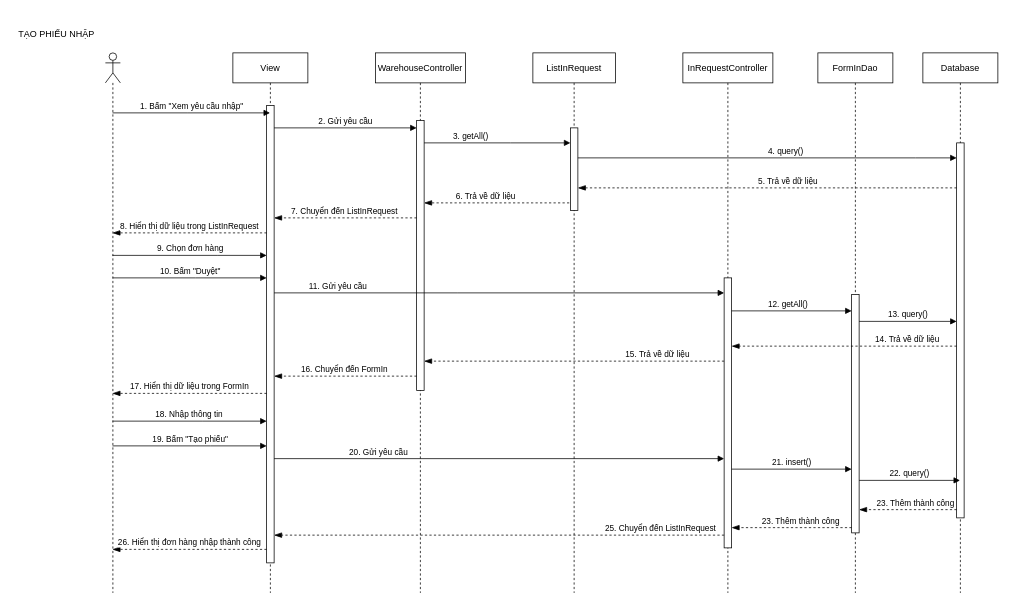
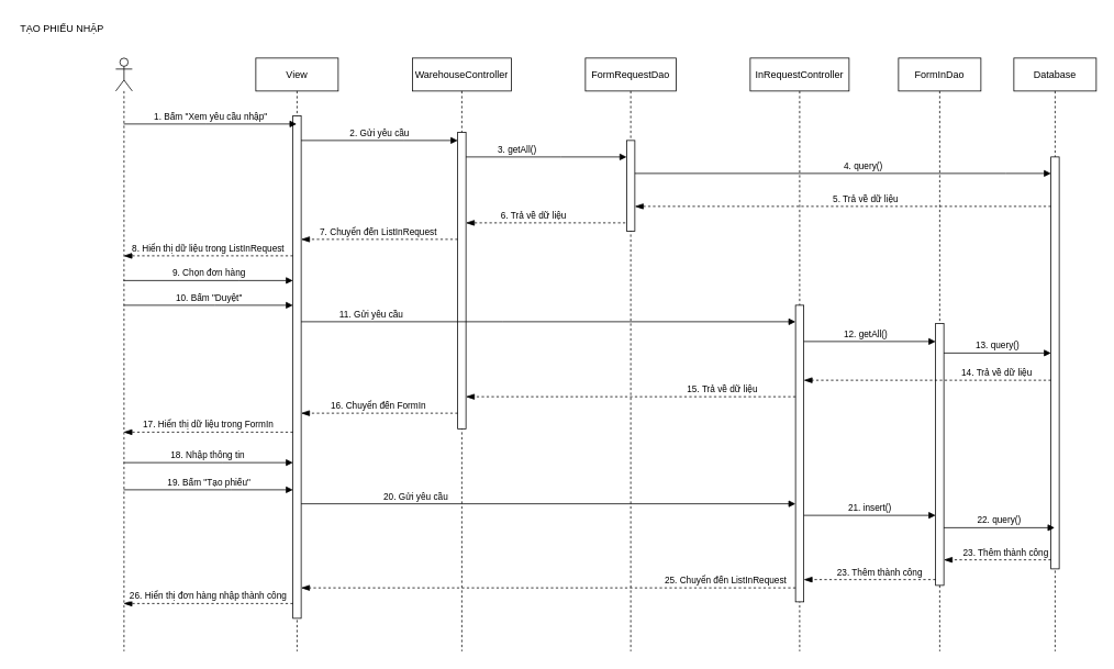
  <mxCell id="0" />
  <mxCell id="1" parent="0" />
  <mxCell id="2" value="" style="shape=umlLifeline;participant=umlActor;perimeter=lifelinePerimeter;whiteSpace=wrap;html=1;container=1;collapsible=0;recursiveResize=0;verticalAlign=top;spacingTop=36;outlineConnect=0;" vertex="1" parent="1"><mxGeometry x="140" y="70" width="20" height="720" as="geometry" /></mxCell>
- <mxCell id="3" value="TẠO PHIẾU NHẬP" style="text;html=1;strokeColor=none;fillColor=none;align=center;verticalAlign=middle;whiteSpace=wrap;rounded=0;" vertex="1" parent="1"><mxGeometry x="20" y="30" width="110" height="30" as="geometry" /></mxCell>
+ <mxCell id="3" value="TẠO PHIẾU NHẬP" style="text;html=1;strokeColor=none;fillColor=none;align=center;verticalAlign=middle;whiteSpace=wrap;rounded=0;" vertex="1" parent="1"><mxGeometry x="20" y="20" width="110" height="30" as="geometry" /></mxCell>
  <mxCell id="4" value="WarehouseController" style="shape=umlLifeline;perimeter=lifelinePerimeter;whiteSpace=wrap;html=1;container=1;collapsible=0;recursiveResize=0;outlineConnect=0;" vertex="1" parent="1"><mxGeometry x="500" y="70" width="120" height="720" as="geometry" /></mxCell>
  <mxCell id="5" value="" style="html=1;points=[];perimeter=orthogonalPerimeter;" vertex="1" parent="4"><mxGeometry x="55" y="90" width="10" height="360" as="geometry" /></mxCell>
  <mxCell id="6" value="InRequestController" style="shape=umlLifeline;perimeter=lifelinePerimeter;whiteSpace=wrap;html=1;container=1;collapsible=0;recursiveResize=0;outlineConnect=0;" vertex="1" parent="1"><mxGeometry x="910" y="70" width="120" height="720" as="geometry" /></mxCell>
  <mxCell id="7" value="" style="html=1;points=[];perimeter=orthogonalPerimeter;" vertex="1" parent="6"><mxGeometry x="55" y="300" width="10" height="360" as="geometry" /></mxCell>
  <mxCell id="8" value="View" style="shape=umlLifeline;perimeter=lifelinePerimeter;whiteSpace=wrap;html=1;container=1;collapsible=0;recursiveResize=0;outlineConnect=0;" vertex="1" parent="1"><mxGeometry x="310" y="70" width="100" height="720" as="geometry" /></mxCell>
  <mxCell id="9" value="" style="html=1;points=[];perimeter=orthogonalPerimeter;" vertex="1" parent="8"><mxGeometry x="45" y="70" width="10" height="610" as="geometry" /></mxCell>
  <mxCell id="10" value="FormInDao" style="shape=umlLifeline;perimeter=lifelinePerimeter;whiteSpace=wrap;html=1;container=1;collapsible=0;recursiveResize=0;outlineConnect=0;" vertex="1" parent="1"><mxGeometry x="1090" y="70" width="100" height="720" as="geometry" /></mxCell>
  <mxCell id="11" value="" style="html=1;points=[];perimeter=orthogonalPerimeter;" vertex="1" parent="10"><mxGeometry x="45" y="322" width="10" height="318" as="geometry" /></mxCell>
  <mxCell id="12" value="Database" style="shape=umlLifeline;perimeter=lifelinePerimeter;whiteSpace=wrap;html=1;container=1;collapsible=0;recursiveResize=0;outlineConnect=0;" vertex="1" parent="1"><mxGeometry x="1230" y="70" width="100" height="720" as="geometry" /></mxCell>
  <mxCell id="13" value="" style="html=1;points=[];perimeter=orthogonalPerimeter;" vertex="1" parent="12"><mxGeometry x="45" y="120" width="10" height="500" as="geometry" /></mxCell>
  <mxCell id="14" value="1. Bấm &quot;Xem yêu cầu nhập&quot;" style="html=1;verticalAlign=bottom;endArrow=block;rounded=0;" edge="1" parent="1" source="2" target="8"><mxGeometry width="80" relative="1" as="geometry"><mxPoint x="230" y="150" as="sourcePoint" /><mxPoint x="310" y="150" as="targetPoint" /><Array as="points"><mxPoint x="250" y="150" /></Array></mxGeometry></mxCell>
  <mxCell id="15" value="2. Gửi yêu cầu" style="html=1;verticalAlign=bottom;endArrow=block;rounded=0;" edge="1" parent="1" source="9" target="5"><mxGeometry width="80" relative="1" as="geometry"><mxPoint x="410" y="170" as="sourcePoint" /><mxPoint x="490" y="170" as="targetPoint" /><Array as="points"><mxPoint x="490" y="170" /></Array></mxGeometry></mxCell>
  <mxCell id="16" value="6. Trả về dữ liệu" style="html=1;verticalAlign=bottom;endArrow=blockThin;dashed=1;endSize=8;rounded=0;endFill=1;" edge="1" parent="1" source="18" target="5"><mxGeometry x="0.178" relative="1" as="geometry"><mxPoint x="500" y="210" as="sourcePoint" /><mxPoint x="420" y="210" as="targetPoint" /><Array as="points"><mxPoint x="710" y="270" /></Array><mxPoint as="offset" /></mxGeometry></mxCell>
  <mxCell id="17" value="8. Hiển thị dữ liệu trong ListInRequest" style="html=1;verticalAlign=bottom;endArrow=blockThin;dashed=1;endSize=8;rounded=0;endFill=1;" edge="1" parent="1" source="9" target="2"><mxGeometry relative="1" as="geometry"><mxPoint x="359.5" y="310" as="sourcePoint" /><mxPoint x="179.5" y="310" as="targetPoint" /><Array as="points"><mxPoint x="240.5" y="310" /><mxPoint x="210.5" y="310" /></Array></mxGeometry></mxCell>
- <mxCell id="18" value="ListInRequest" style="shape=umlLifeline;perimeter=lifelinePerimeter;whiteSpace=wrap;html=1;container=1;collapsible=0;recursiveResize=0;outlineConnect=0;" vertex="1" parent="1"><mxGeometry x="710" y="70" width="110" height="720" as="geometry" /></mxCell>
+ <mxCell id="18" value="FormRequestDao" style="shape=umlLifeline;perimeter=lifelinePerimeter;whiteSpace=wrap;html=1;container=1;collapsible=0;recursiveResize=0;outlineConnect=0;" vertex="1" parent="1"><mxGeometry x="710" y="70" width="110" height="720" as="geometry" /></mxCell>
  <mxCell id="19" value="" style="html=1;points=[];perimeter=orthogonalPerimeter;" vertex="1" parent="18"><mxGeometry x="50" y="100" width="10" height="110" as="geometry" /></mxCell>
  <mxCell id="20" value="3. getAll()" style="html=1;verticalAlign=bottom;endArrow=block;rounded=0;" edge="1" parent="1" source="5" target="19"><mxGeometry x="-0.371" width="80" relative="1" as="geometry"><mxPoint x="650" y="190" as="sourcePoint" /><mxPoint x="730" y="190" as="targetPoint" /><Array as="points"><mxPoint x="680" y="190" /></Array><mxPoint x="1" as="offset" /></mxGeometry></mxCell>
  <mxCell id="21" value="4. query()" style="html=1;verticalAlign=bottom;endArrow=block;rounded=0;" edge="1" parent="1" source="19" target="13"><mxGeometry x="0.099" width="80" relative="1" as="geometry"><mxPoint x="1060" y="210" as="sourcePoint" /><mxPoint x="1140" y="210" as="targetPoint" /><Array as="points"><mxPoint x="1220" y="210" /></Array><mxPoint as="offset" /></mxGeometry></mxCell>
  <mxCell id="22" value="5. Trả về dữ liệu" style="html=1;verticalAlign=bottom;endArrow=blockThin;dashed=1;endSize=8;rounded=0;endFill=1;" edge="1" parent="1" source="13" target="19"><mxGeometry x="-0.109" relative="1" as="geometry"><mxPoint x="1150" y="270" as="sourcePoint" /><mxPoint x="950" y="270" as="targetPoint" /><Array as="points"><mxPoint x="1011" y="250" /></Array><mxPoint as="offset" /></mxGeometry></mxCell>
  <mxCell id="23" value="7. Chuyển đến ListInRequest&amp;nbsp;" style="html=1;verticalAlign=bottom;endArrow=blockThin;dashed=1;endSize=8;rounded=0;endFill=1;" edge="1" parent="1" source="5" target="9"><mxGeometry relative="1" as="geometry"><mxPoint x="369.5" y="248" as="sourcePoint" /><mxPoint x="189.5" y="248" as="targetPoint" /><Array as="points"><mxPoint x="430" y="290" /><mxPoint x="370" y="290" /></Array></mxGeometry></mxCell>
  <mxCell id="24" value="9. Chọn đơn hàng" style="html=1;verticalAlign=bottom;endArrow=block;rounded=0;" edge="1" parent="1" source="2" target="9"><mxGeometry width="80" relative="1" as="geometry"><mxPoint x="160" y="340" as="sourcePoint" /><mxPoint x="240" y="340" as="targetPoint" /><Array as="points"><mxPoint x="290" y="340" /></Array></mxGeometry></mxCell>
  <mxCell id="25" value="10. Bấm &quot;Duyệt&quot;" style="html=1;verticalAlign=bottom;endArrow=block;rounded=0;" edge="1" parent="1" source="2" target="9"><mxGeometry width="80" relative="1" as="geometry"><mxPoint x="220" y="390" as="sourcePoint" /><mxPoint x="300" y="390" as="targetPoint" /><Array as="points"><mxPoint x="260" y="370" /></Array></mxGeometry></mxCell>
  <mxCell id="26" value="11. Gửi yêu cầu" style="html=1;verticalAlign=bottom;endArrow=block;rounded=0;" edge="1" parent="1" source="9" target="7"><mxGeometry x="-0.717" width="80" relative="1" as="geometry"><mxPoint x="420" y="390" as="sourcePoint" /><mxPoint x="500" y="390" as="targetPoint" /><Array as="points"><mxPoint x="610" y="390" /></Array><mxPoint as="offset" /></mxGeometry></mxCell>
  <mxCell id="27" value="12. getAll()" style="html=1;verticalAlign=bottom;endArrow=block;rounded=0;" edge="1" parent="1"><mxGeometry x="-0.062" width="80" relative="1" as="geometry"><mxPoint x="975" y="414" as="sourcePoint" /><mxPoint x="1135" y="414" as="targetPoint" /><mxPoint as="offset" /></mxGeometry></mxCell>
  <mxCell id="28" value="13. query()" style="html=1;verticalAlign=bottom;endArrow=block;rounded=0;" edge="1" parent="1" target="13"><mxGeometry width="80" relative="1" as="geometry"><mxPoint x="1145" y="428" as="sourcePoint" /><mxPoint x="1279.5" y="428" as="targetPoint" /></mxGeometry></mxCell>
  <mxCell id="29" value="14. Trả về dữ liệu" style="html=1;verticalAlign=bottom;endArrow=blockThin;dashed=1;endSize=8;rounded=0;endFill=1;" edge="1" parent="1" source="13" target="7"><mxGeometry x="-0.559" relative="1" as="geometry"><mxPoint x="1275" y="461" as="sourcePoint" /><mxPoint x="980" y="461" as="targetPoint" /><Array as="points"><mxPoint x="1021" y="461" /></Array><mxPoint as="offset" /></mxGeometry></mxCell>
  <mxCell id="30" value="15. Trả về dữ liệu" style="html=1;verticalAlign=bottom;endArrow=blockThin;dashed=1;endSize=8;rounded=0;endFill=1;" edge="1" parent="1" source="7"><mxGeometry x="-0.556" relative="1" as="geometry"><mxPoint x="970" y="481" as="sourcePoint" /><mxPoint x="565" y="481" as="targetPoint" /><Array as="points"><mxPoint x="720" y="481" /></Array><mxPoint as="offset" /></mxGeometry></mxCell>
  <mxCell id="31" value="16. Chuyển đến FormIn&amp;nbsp;" style="html=1;verticalAlign=bottom;endArrow=blockThin;dashed=1;endSize=8;rounded=0;endFill=1;" edge="1" parent="1"><mxGeometry relative="1" as="geometry"><mxPoint x="555" y="501" as="sourcePoint" /><mxPoint x="365" y="501" as="targetPoint" /><Array as="points"><mxPoint x="440" y="501" /><mxPoint x="380" y="501" /></Array></mxGeometry></mxCell>
  <mxCell id="32" value="17. Hiển thị dữ liệu trong FormIn" style="html=1;verticalAlign=bottom;endArrow=blockThin;dashed=1;endSize=8;rounded=0;endFill=1;" edge="1" parent="1"><mxGeometry relative="1" as="geometry"><mxPoint x="355" y="524" as="sourcePoint" /><mxPoint x="149.5" y="524" as="targetPoint" /><Array as="points"><mxPoint x="250.5" y="524" /><mxPoint x="220.5" y="524" /></Array></mxGeometry></mxCell>
  <mxCell id="33" value="18. Nhập thông tin&amp;nbsp;" style="html=1;verticalAlign=bottom;endArrow=block;rounded=0;" edge="1" parent="1"><mxGeometry width="80" relative="1" as="geometry"><mxPoint x="149.5" y="561" as="sourcePoint" /><mxPoint x="355" y="561" as="targetPoint" /><Array as="points"><mxPoint x="270" y="561" /></Array></mxGeometry></mxCell>
  <mxCell id="34" value="19. Bấm &quot;Tạo phiếu&quot;" style="html=1;verticalAlign=bottom;endArrow=block;rounded=0;" edge="1" parent="1"><mxGeometry width="80" relative="1" as="geometry"><mxPoint x="149.5" y="594" as="sourcePoint" /><mxPoint x="355" y="594" as="targetPoint" /><Array as="points"><mxPoint x="280" y="594" /></Array></mxGeometry></mxCell>
  <mxCell id="35" value="20. Gửi yêu cầu" style="html=1;verticalAlign=bottom;endArrow=block;rounded=0;" edge="1" parent="1" target="7"><mxGeometry x="-0.537" width="80" relative="1" as="geometry"><mxPoint x="365" y="611" as="sourcePoint" /><mxPoint x="1135" y="611" as="targetPoint" /><mxPoint as="offset" /></mxGeometry></mxCell>
  <mxCell id="36" value="21. insert()" style="html=1;verticalAlign=bottom;endArrow=block;rounded=0;" edge="1" parent="1"><mxGeometry width="80" relative="1" as="geometry"><mxPoint x="975" y="625" as="sourcePoint" /><mxPoint x="1135" y="625" as="targetPoint" /></mxGeometry></mxCell>
  <mxCell id="37" value="22. query()" style="html=1;verticalAlign=bottom;endArrow=block;rounded=0;" edge="1" parent="1"><mxGeometry width="80" relative="1" as="geometry"><mxPoint x="1145" y="640" as="sourcePoint" /><mxPoint x="1279.5" y="640" as="targetPoint" /></mxGeometry></mxCell>
  <mxCell id="38" value="23. Thêm thành công" style="html=1;verticalAlign=bottom;endArrow=blockThin;dashed=1;endSize=8;rounded=0;endFill=1;" edge="1" parent="1" target="11"><mxGeometry x="-0.154" relative="1" as="geometry"><mxPoint x="1275" y="679" as="sourcePoint" /><mxPoint x="975" y="679" as="targetPoint" /><Array as="points"><mxPoint x="1170" y="679" /></Array><mxPoint as="offset" /></mxGeometry></mxCell>
  <mxCell id="39" value="23. Thêm thành công" style="html=1;verticalAlign=bottom;endArrow=blockThin;dashed=1;endSize=8;rounded=0;endFill=1;" edge="1" parent="1" target="7"><mxGeometry x="-0.154" relative="1" as="geometry"><mxPoint x="1135" y="703" as="sourcePoint" /><mxPoint x="969.5" y="703" as="targetPoint" /><Array as="points"><mxPoint x="1025" y="703" /></Array><mxPoint as="offset" /></mxGeometry></mxCell>
  <mxCell id="40" value="25. Chuyển đến ListInRequest" style="html=1;verticalAlign=bottom;endArrow=blockThin;dashed=1;endSize=8;rounded=0;endFill=1;" edge="1" parent="1" source="7" target="9"><mxGeometry x="-0.717" relative="1" as="geometry"><mxPoint x="1145" y="713" as="sourcePoint" /><mxPoint x="985" y="713" as="targetPoint" /><Array as="points"><mxPoint x="900" y="713" /></Array><mxPoint as="offset" /></mxGeometry></mxCell>
  <mxCell id="41" value="26. Hiển thị đơn hàng nhập thành công" style="html=1;verticalAlign=bottom;endArrow=blockThin;dashed=1;endSize=8;rounded=0;endFill=1;" edge="1" parent="1"><mxGeometry relative="1" as="geometry"><mxPoint x="355" y="732" as="sourcePoint" /><mxPoint x="149.5" y="732" as="targetPoint" /><Array as="points"><mxPoint x="260.5" y="732" /><mxPoint x="230.5" y="732" /></Array></mxGeometry></mxCell>
